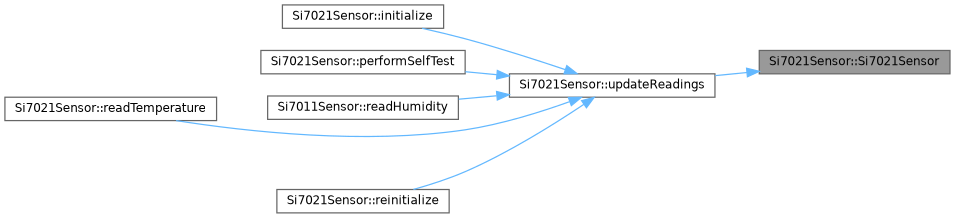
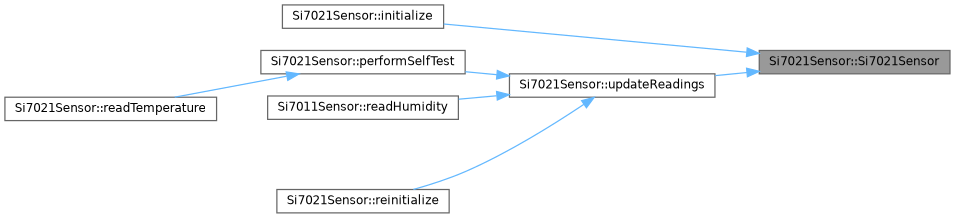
  digraph {
    rankdir=RL
    node [color=grey40 fillcolor=white fontname=Helvetica fontsize=10 shape=box style=filled]
    edge [color=steelblue1 dir=back fontname=Helvetica fontsize=10 labelfontname=Helvetica labelfontsize=10 style=solid]
    n1 [color=gray40 fillcolor=grey60 fontcolor=black height=0.2 label="Si7021Sensor::Si7021Sensor" width=0.4]
    n2 [height=0.2 label="Si7021Sensor::updateReadings" width=0.4]
    n3 [height=0.2 label="Si7021Sensor::initialize" width=0.4]
    n4 [height=0.2 label="Si7021Sensor::performSelfTest" width=0.4]
    n5 [height=0.2 label="Si7011Sensor::readHumidity" width=0.4]
    n6 [height=0.2 label="Si7021Sensor::readTemperature" width=0.4]
    n7 [height=0.2 label="Si7021Sensor::reinitialize" width=0.4]
    n1 -> n2
-   n2 -> n3
+   n1 -> n3
    n2 -> n4
    n2 -> n5
-   n2 -> n6
+   n4 -> n6
    n2 -> n7
  }
